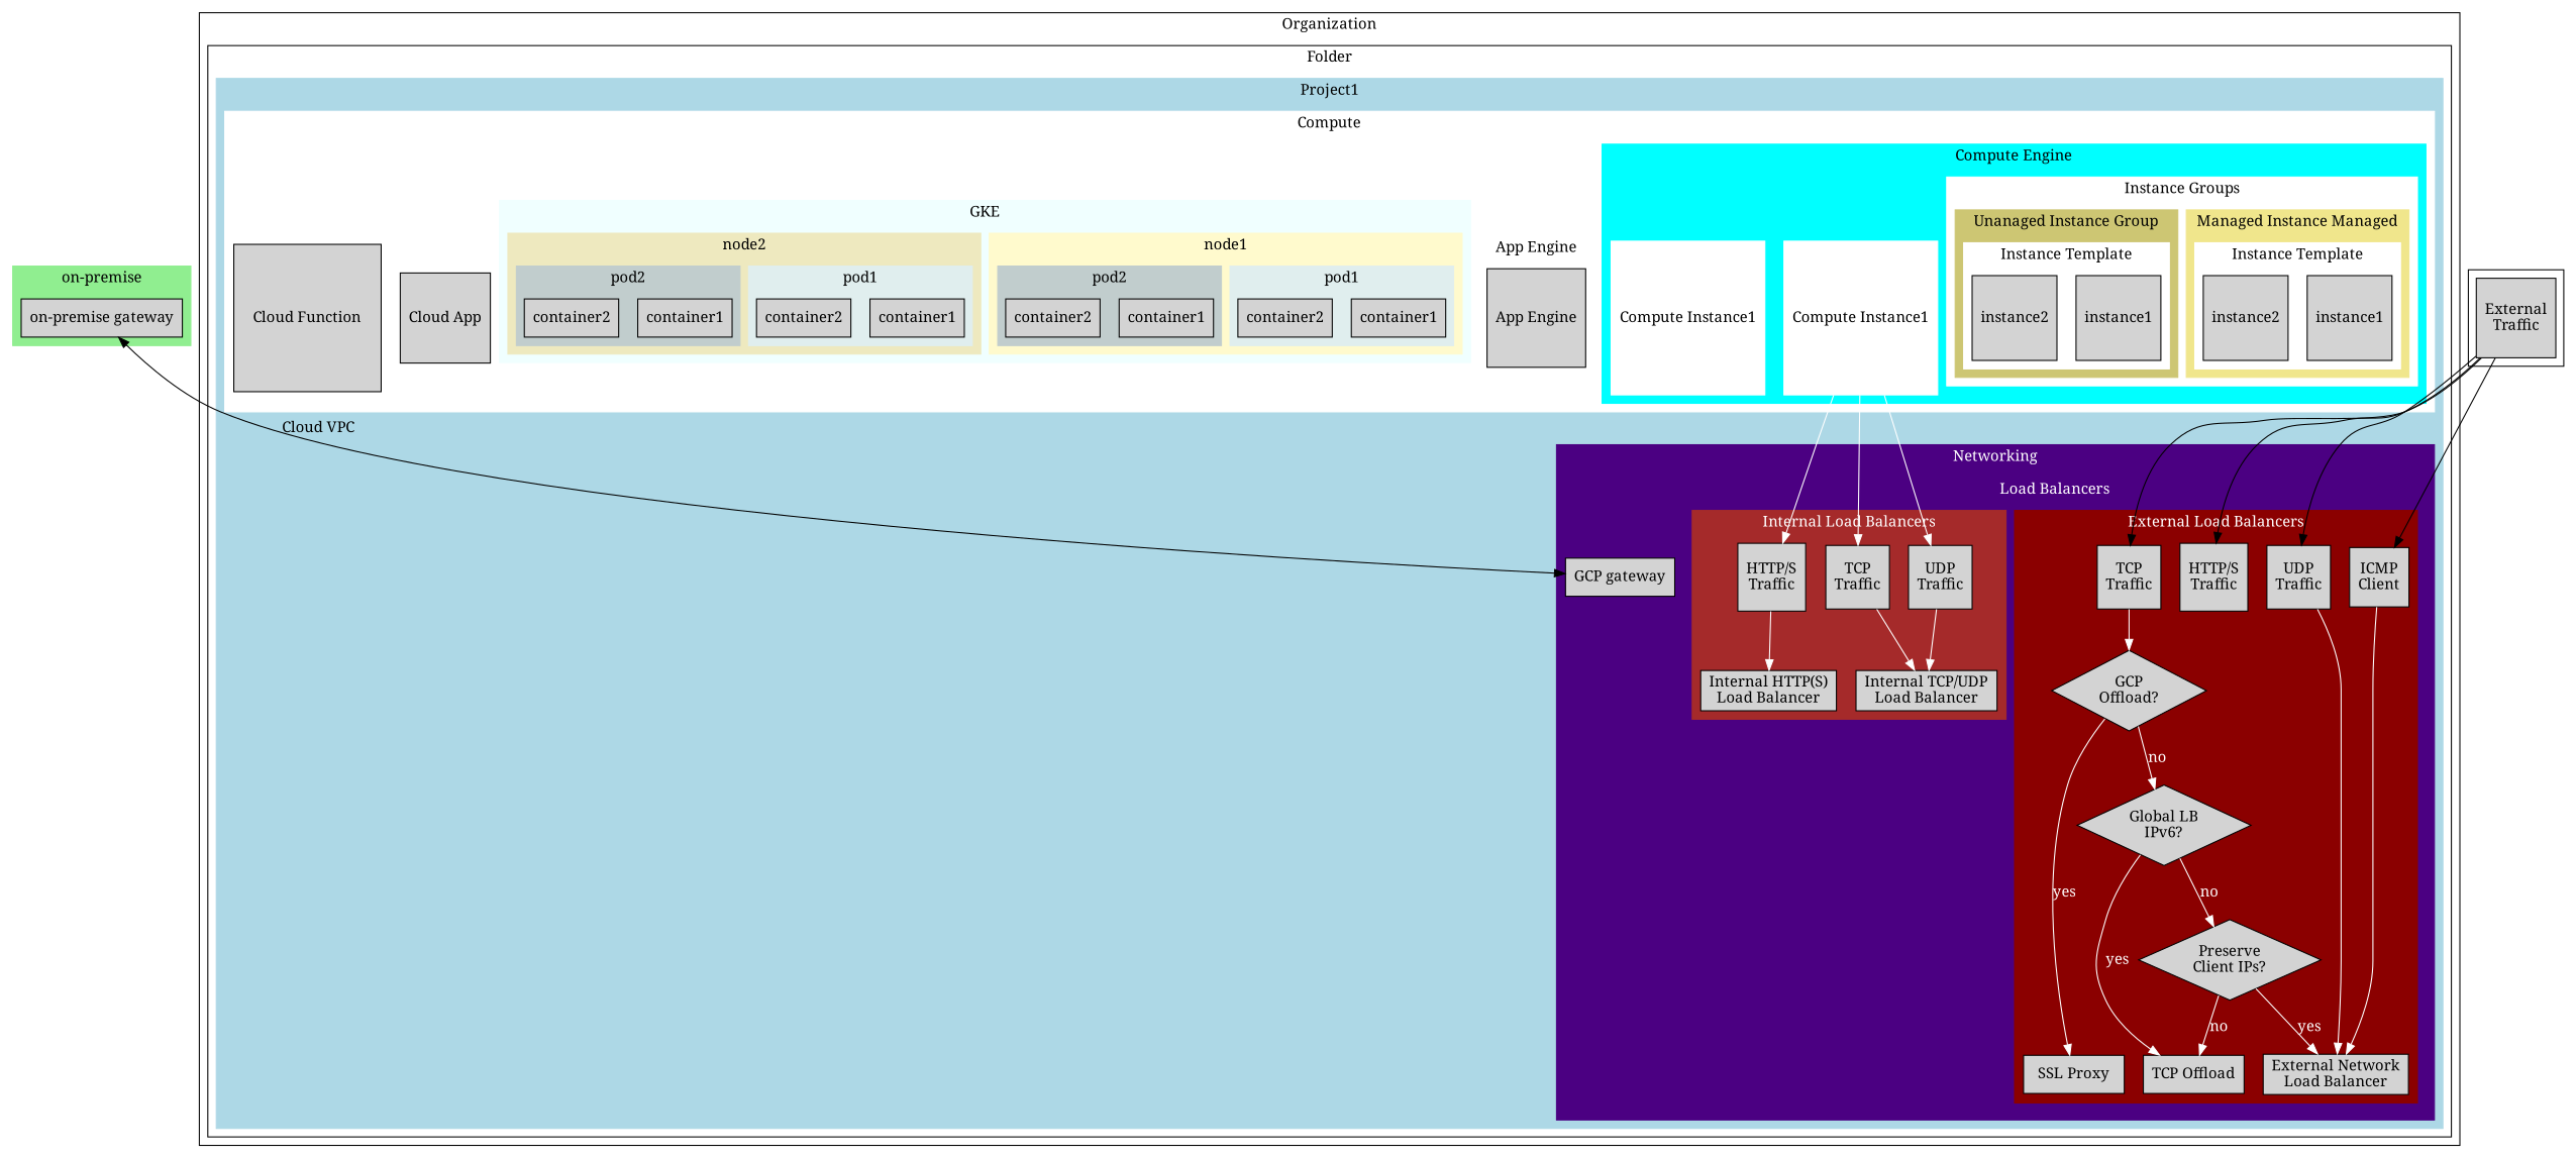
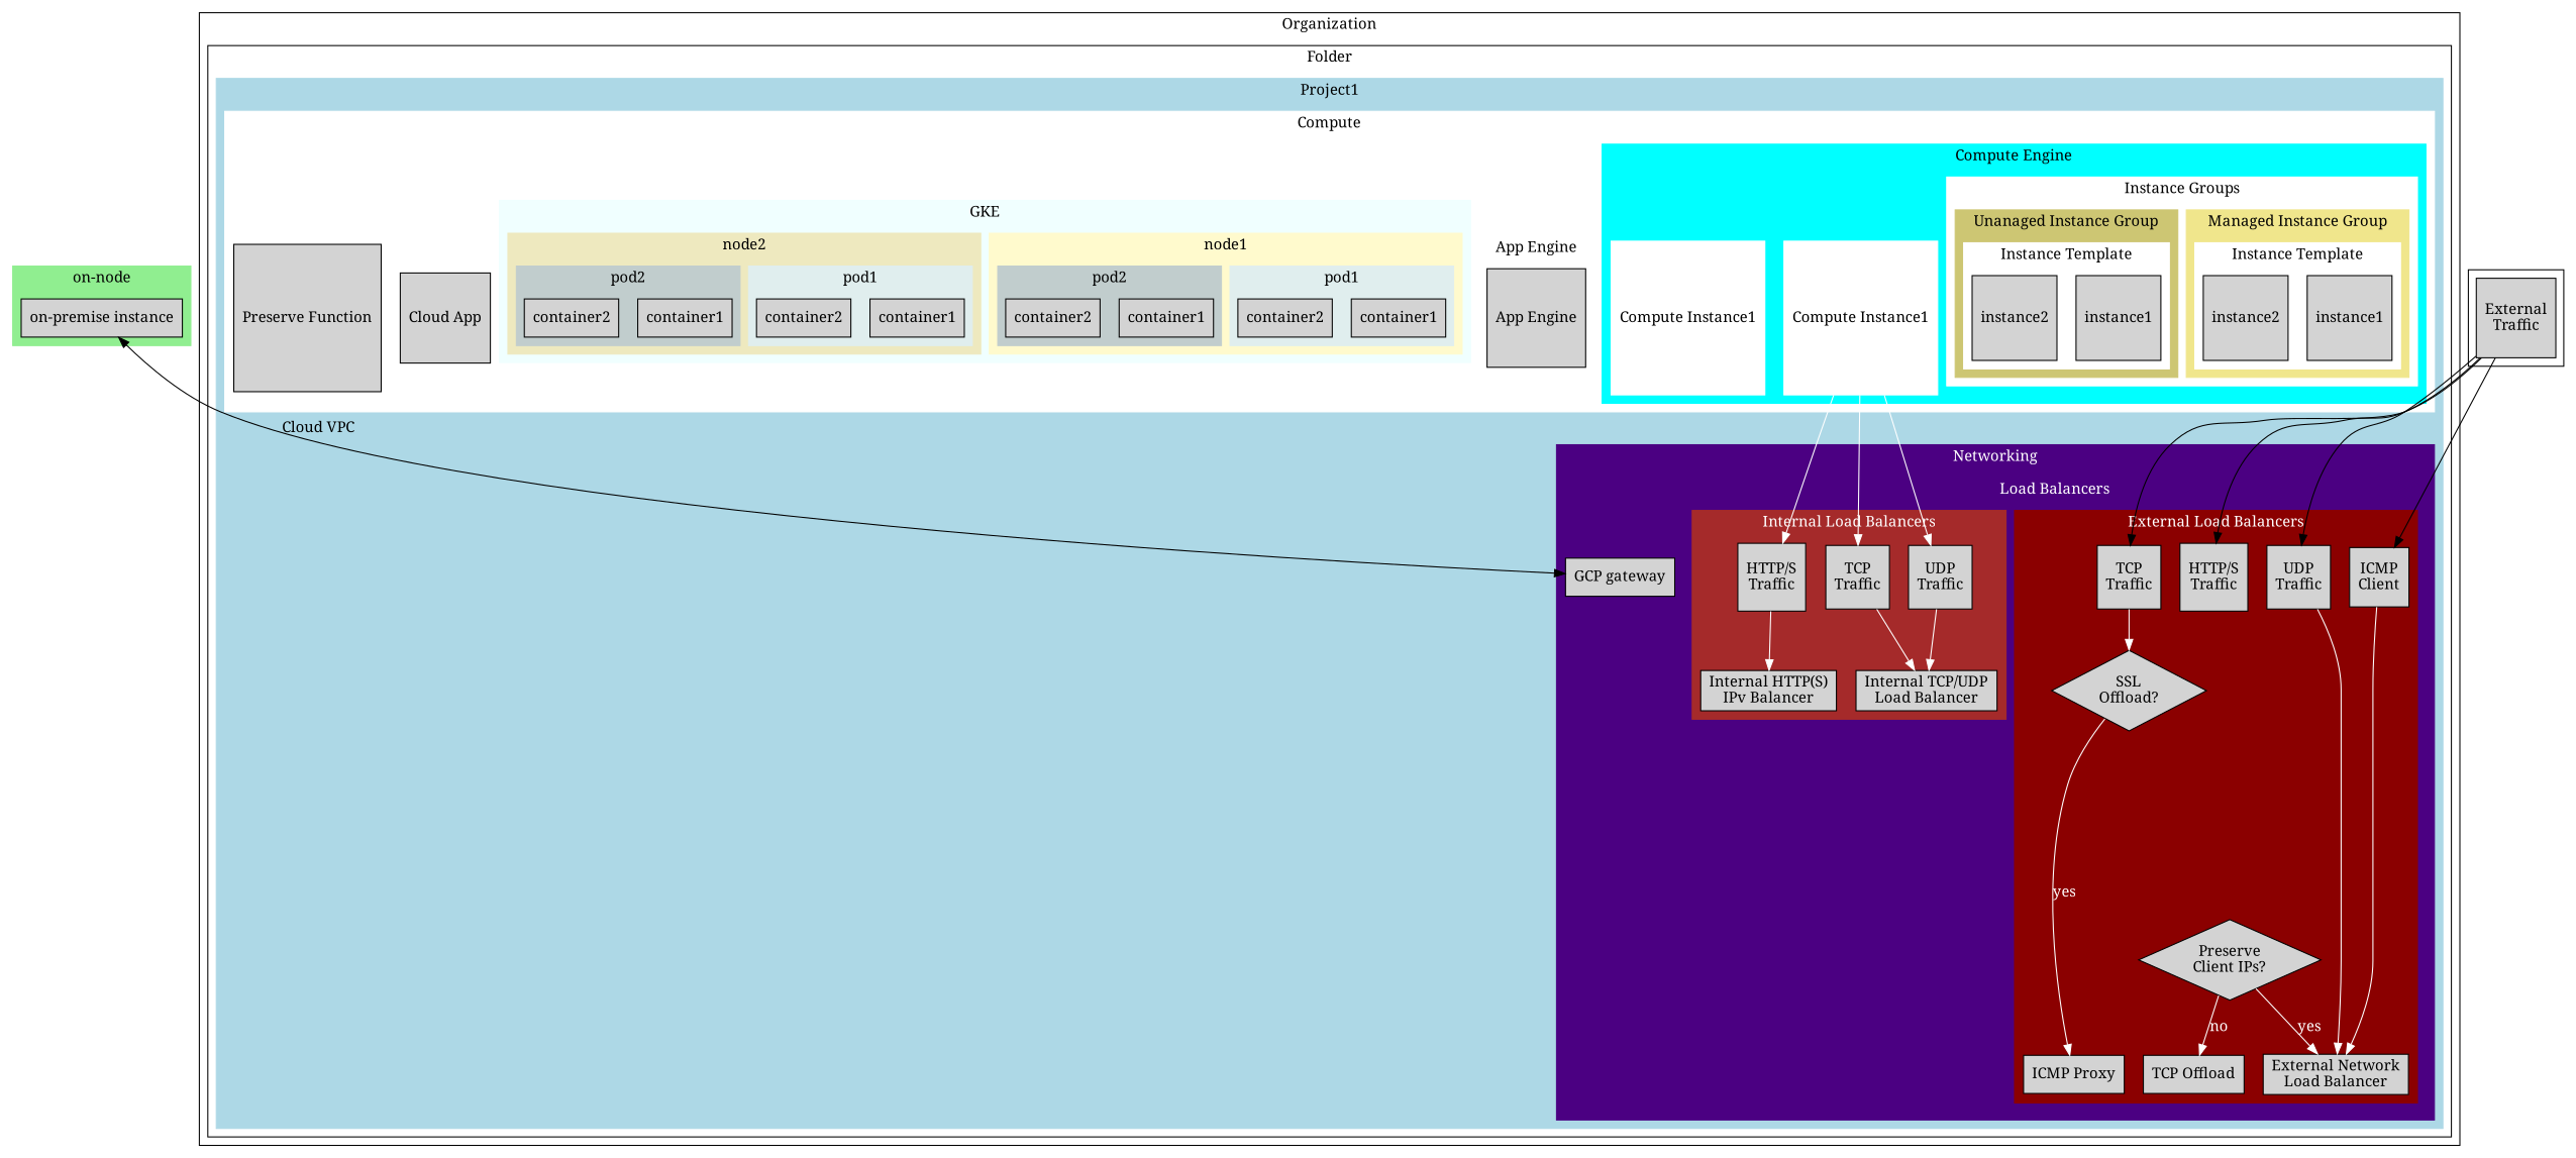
  digraph {
    fontname="Noto Serif"
    rankdir=TB
    node [fontname="Noto Serif" shape=square style=filled]
    edge [fontname="Noto Serif" color=white fontcolor=white]
-   n1 [label="on-premise gateway" shape=rectangle]
+   n1 [label="on-premise instance" shape=rectangle]
    n2 [label="External\nTraffic"]
    n3 [label="TCP\nTraffic"]
    n4 [label="HTTP/S\nTraffic"]
    n5 [label="UDP\nTraffic"]
    n6 [label="ICMP\nClient"]
    n7 [label="External Network\nLoad Balancer" shape=rectangle]
-   n8 [label="SSL Proxy" shape=rectangle]
+   n8 [label="ICMP Proxy" shape=rectangle]
    n9 [label="TCP Offload" shape=rectangle]
-   n10 [label="GCP\nOffload?" shape=diamond]
-   n11 [label="Global LB\nIPv6?" shape=diamond]
+   n10 [label="SSL\nOffload?" shape=diamond]
    n12 [label="Preserve\nClient IPs?" shape=diamond]
    n13 [label="HTTP/S\nTraffic"]
    n14 [label="TCP\nTraffic"]
    n15 [label="UDP\nTraffic"]
    n16 [label="Internal TCP/UDP\nLoad Balancer" shape=rectangle]
-   n17 [label="Internal HTTP(S)\nLoad Balancer" shape=rectangle]
+   n17 [label="Internal HTTP(S)\nIPv Balancer" shape=rectangle]
    n18 [label="GCP gateway" shape=rectangle]
    n19 [label="App Engine"]
    n20 [label=instance1]
    n21 [label=instance2]
    n22 [label=instance1]
    n23 [label=instance2]
    n24 [color=white label="Compute Instance1"]
    n25 [color=white label="Compute Instance1"]
    n26 [label=container1 shape=rectangle]
    n27 [label=container2 shape=rectangle]
    n28 [label=container1 shape=rectangle]
    n29 [label=container2 shape=rectangle]
    n30 [label=container1 shape=rectangle]
    n31 [label=container2 shape=rectangle]
    n32 [label=container1 shape=rectangle]
    n33 [label=container2 shape=rectangle]
    n34 [label="Cloud App"]
-   n35 [label="Cloud Function"]
+   n35 [label="Preserve Function"]
    subgraph cluster_1 {
    }
    subgraph cluster_2 {
      color=lightgreen
-     label="on-premise"
+     label="on-node"
      style=filled
      n1
    }
    subgraph cluster_3 {
      n2
    }
    subgraph cluster_4 {
      label=Organization
      subgraph cluster_5 {
        label=Folder
        subgraph cluster_6 {
          color=lightblue
          label=Project1
          style=filled
          subgraph cluster_7 {
            color=indigo
            fontcolor=white
            label=Networking
            style=filled
            n18
            subgraph cluster_8 {
              color=indigo
              fontcolor=white
              label="Load Balancers"
              style=filled
              subgraph cluster_9 {
                color=darkred
                fontcolor=white
                label="External Load Balancers"
                shape=rectangle
                style=filled
                n10
-               n11
                n12
                subgraph sub_10 {
                  color=darkred
                  fontcolor=white
                  label="External Load Balancers"
                  rank=same
                  shape=rectangle
                  style=filled
                  n7
                  n8
                  n9
                }
                subgraph sub_11 {
                  color=darkred
                  fontcolor=white
                  label="External Load Balancers"
                  rank=same
                  shape=rectangle
                  style=filled
                  n3
                  n4
                  n5
                  n6
                }
              }
              subgraph cluster_12 {
                color=brown
                fontcolor=white
                label="Internal Load Balancers"
                shape=rectangle
                style=filled
                n13
                n14
                n15
                n16
                n17
              }
            }
          }
          subgraph cluster_13 {
            color=white
            label=Compute
            style=filled
            n34
            n35
            subgraph cluster_14 {
              color=white
              label="App Engine"
              style=filled
              n19
            }
            subgraph cluster_15 {
              color=aqua
              label="Compute Engine"
              style=filled
              n24
              n25
              subgraph cluster_16 {
                color=white
                label="Instance Groups"
                style=filled
                subgraph cluster_17 {
                  color=khaki
-                 label="Managed Instance Managed"
+                 label="Managed Instance Group"
                  style=filled
                  subgraph cluster_18 {
                    color=white
                    label="Instance Template"
                    style=filled
                    n20
                    n21
                  }
                }
                subgraph cluster_19 {
                  color=khaki3
                  label="Unanaged Instance Group"
                  style=filled
                  subgraph cluster_20 {
                    color=white
                    label="Instance Template"
                    style=filled
                    n22
                    n23
                  }
                }
              }
            }
            subgraph cluster_21 {
              color=azure1
              label=GKE
              style=filled
              subgraph cluster_22 {
                color=lemonchiffon
                label=node1
                style=filled
                subgraph cluster_23 {
                  color=azure2
                  label=pod1
                  style=filled
                  n26
                  n27
                }
                subgraph cluster_24 {
                  color=azure3
                  label=pod2
                  style=filled
                  n28
                  n29
                }
              }
              subgraph cluster_25 {
                color=lemonchiffon2
                label=node2
                style=filled
                subgraph cluster_26 {
                  color=azure2
                  label=pod1
                  style=filled
                  n30
                  n31
                }
                subgraph cluster_27 {
                  color=azure3
                  label=pod2
                  style=filled
                  n32
                  n33
                }
              }
            }
          }
        }
      }
    }
    n1 -> n18 [dir=both label="Cloud VPC" color="" fontcolor=""]
    n2 -> n3 [color="" fontcolor=""]
    n2 -> n4 [color="" fontcolor=""]
    n2 -> n5 [color="" fontcolor=""]
    n2 -> n6 [color="" fontcolor=""]
    n3 -> n10
    n5 -> n7
    n6 -> n7
    n10 -> n8 [label=yes]
-   n10 -> n11 [label=no]
-   n11 -> n9 [label=yes]
-   n11 -> n12 [label=no]
    n12 -> n7 [label=yes]
    n12 -> n9 [label=no]
    n13 -> n17
    n14 -> n16
    n15 -> n16
    n24 -> n13
    n24 -> n14
    n24 -> n15
  }
